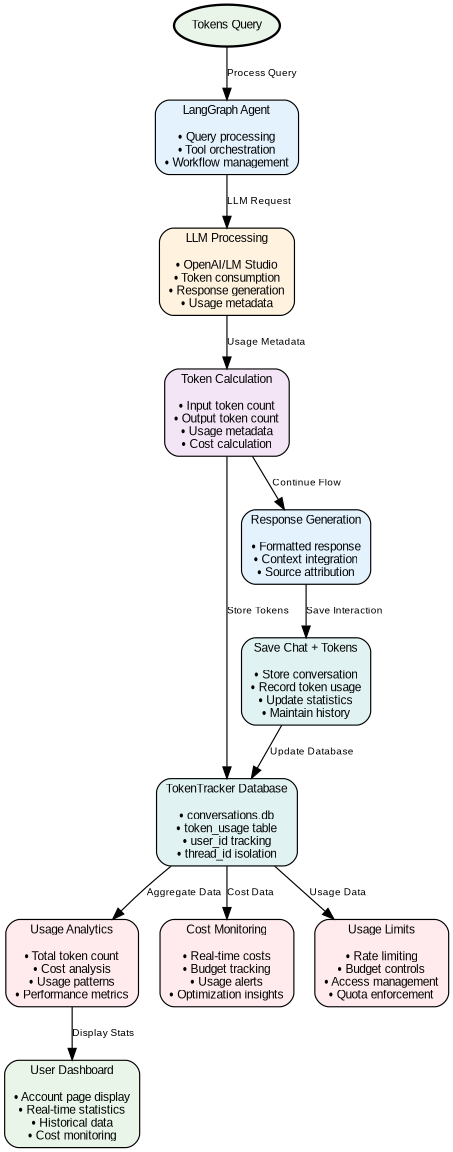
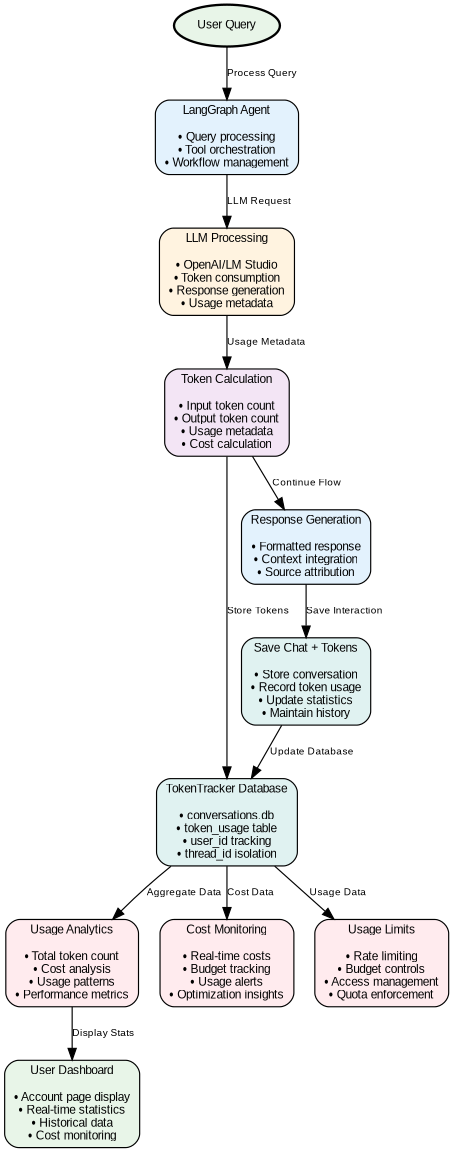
  digraph {
    rankdir=TB
    node [fillcolor="#FFEBEE" fontname=Arial fontsize=10 shape=box style="rounded,filled"]
    edge [fontname=Arial fontsize=9]
-   n1 [fillcolor="#E8F5E8" label="Tokens Query" shape=ellipse style="filled,bold"]
+   n1 [fillcolor="#E8F5E8" label="User Query" shape=ellipse style="filled,bold"]
    n2 [fillcolor="#E3F2FD" label="LangGraph Agent\n\n• Query processing\n• Tool orchestration\n• Workflow management"]
    n3 [fillcolor="#FFF3E0" label="LLM Processing\n\n• OpenAI/LM Studio\n• Token consumption\n• Response generation\n• Usage metadata"]
    n4 [fillcolor="#F3E5F5" label="Token Calculation\n\n• Input token count\n• Output token count\n• Usage metadata\n• Cost calculation"]
    n5 [fillcolor="#E0F2F1" label="TokenTracker Database\n\n• conversations.db\n• token_usage table\n• user_id tracking\n• thread_id isolation"]
    n6 [fillcolor="#E3F2FD" label="Response Generation\n\n• Formatted response\n• Context integration\n• Source attribution"]
    n7 [label="Usage Analytics\n\n• Total token count\n• Cost analysis\n• Usage patterns\n• Performance metrics"]
    n8 [label="Cost Monitoring\n\n• Real-time costs\n• Budget tracking\n• Usage alerts\n• Optimization insights"]
    n9 [label="Usage Limits\n\n• Rate limiting\n• Budget controls\n• Access management\n• Quota enforcement"]
    n10 [fillcolor="#E8F5E8" label="User Dashboard\n\n• Account page display\n• Real-time statistics\n• Historical data\n• Cost monitoring"]
    n11 [fillcolor="#E0F2F1" label="Save Chat + Tokens\n\n• Store conversation\n• Record token usage\n• Update statistics\n• Maintain history"]
    n1 -> n2 [label="Process Query"]
    n2 -> n3 [label="LLM Request"]
    n3 -> n4 [label="Usage Metadata"]
    n4 -> n5 [label="Store Tokens"]
    n4 -> n6 [label="Continue Flow"]
    n5 -> n7 [label="Aggregate Data"]
    n5 -> n8 [label="Cost Data"]
    n5 -> n9 [label="Usage Data"]
    n6 -> n11 [label="Save Interaction"]
    n7 -> n10 [label="Display Stats"]
    n11 -> n5 [label="Update Database"]
  }
